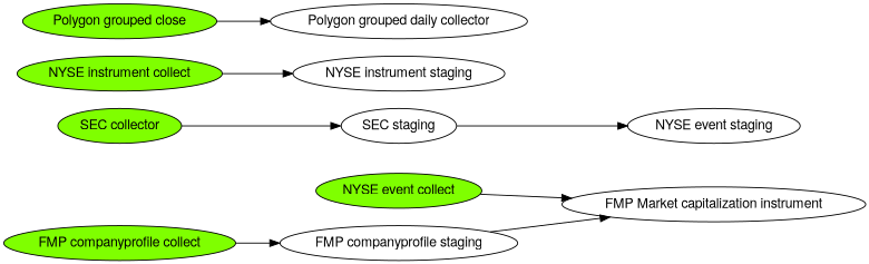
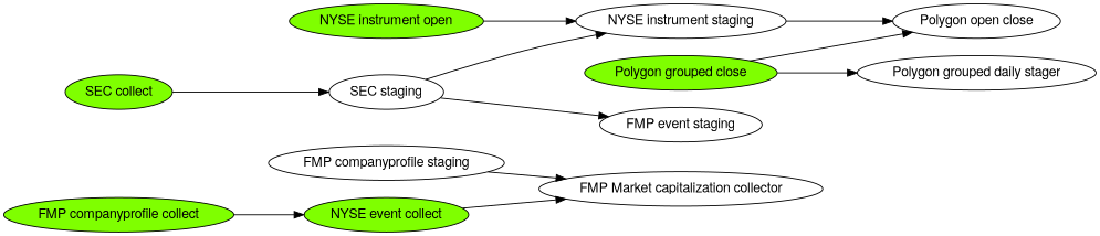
  digraph {
    fontname="Helvetica,Arial,sans-serif"
    rankdir=LR
    node [fontname="Helvetica,Arial,sans-serif"]
    n1 [fillcolor=chartreuse label="NYSE event collect" style=filled]
-   n2 [label="FMP Market capitalization instrument"]
-   n3 [label="NYSE event staging"]
-   n4 [fillcolor=chartreuse label="NYSE instrument collect" style=filled]
+   n2 [label="FMP Market capitalization collector"]
+   n3 [label="FMP event staging"]
+   n4 [fillcolor=chartreuse label="NYSE instrument open" style=filled]
    n5 [label="NYSE instrument staging"]
-   n7 [fillcolor=chartreuse label="SEC collector" style=filled]
+   n6 [label="Polygon open close"]
+   n7 [fillcolor=chartreuse label="SEC collect" style=filled]
    n8 [label="SEC staging"]
    n9 [fillcolor=chartreuse label="Polygon grouped close" style=filled]
-   n10 [label="Polygon grouped daily collector"]
+   n10 [label="Polygon grouped daily stager"]
    n11 [fillcolor=chartreuse label="FMP companyprofile collect" style=filled]
    n12 [label="FMP companyprofile staging"]
    n1 -> n2
    n4 -> n5
+   n5 -> n6
    n7 -> n8
    n8 -> n3
+   n8 -> n5
+   n9 -> n6
    n9 -> n10
-   n11 -> n12
+   n11 -> n1
    n12 -> n2
  }
